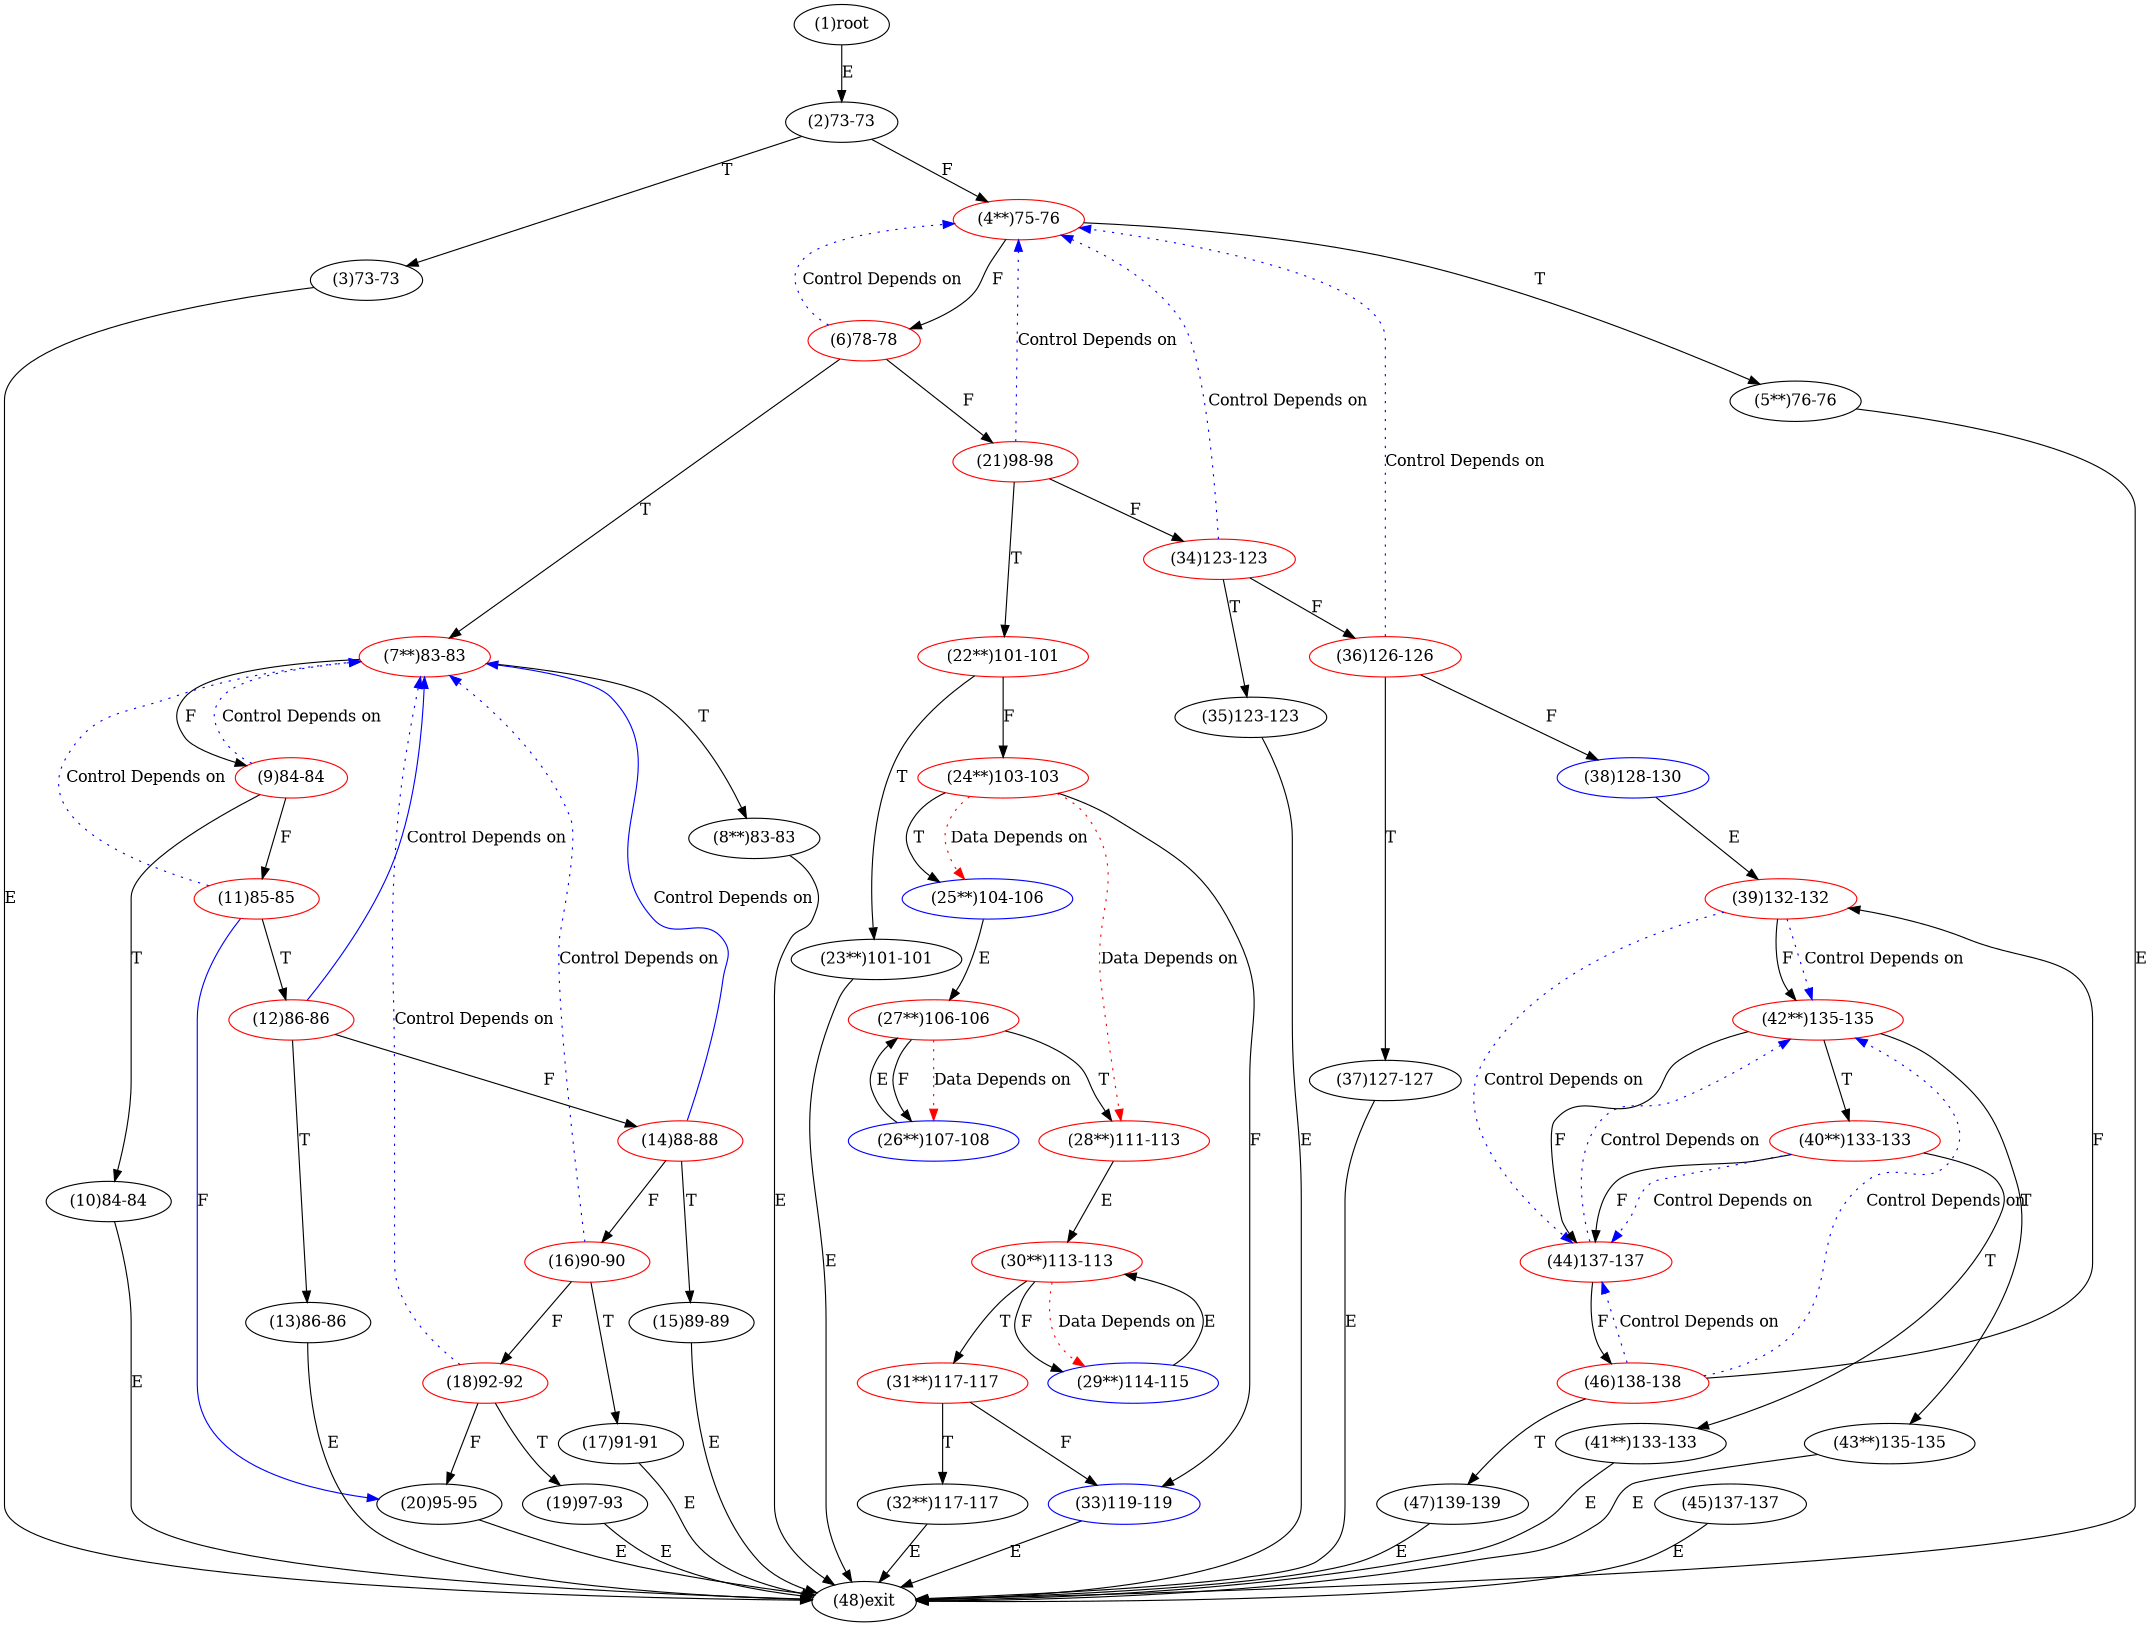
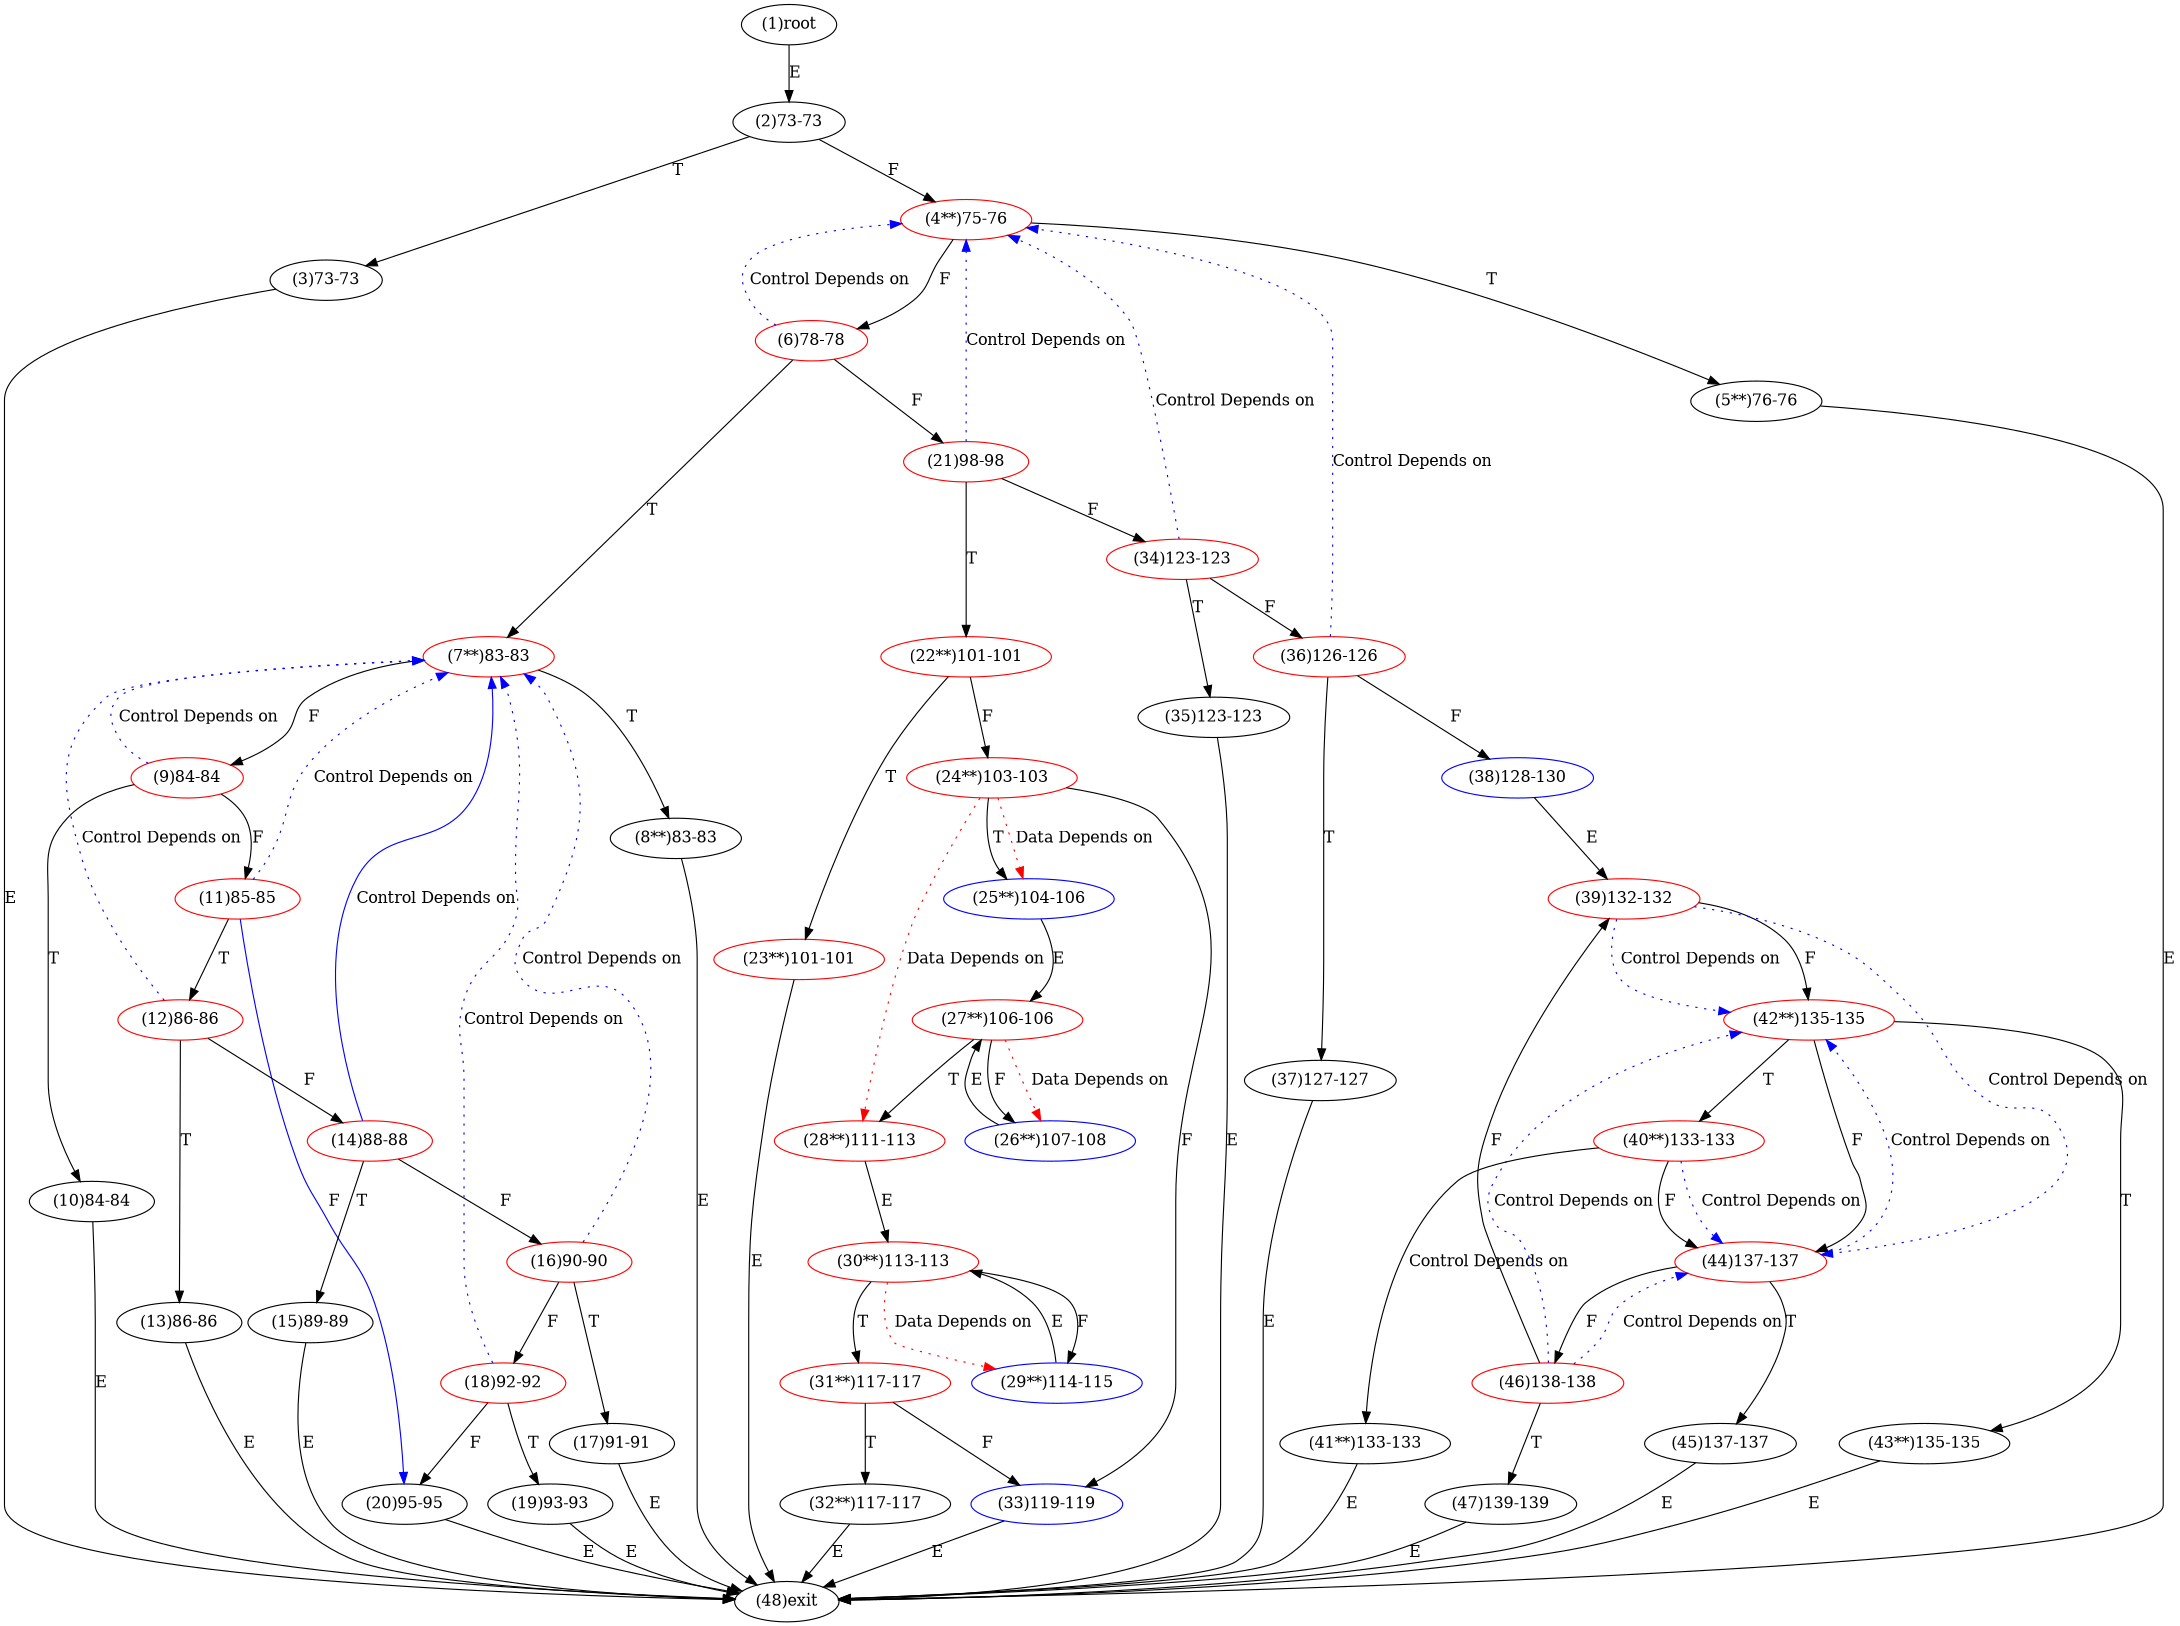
  digraph {
    node [color=red]
    n1 [label="(1)root" color=""]
    n2 [label="(2)73-73" color=""]
    n3 [label="(3)73-73" color=""]
    n4 [label="(4**)75-76"]
    n5 [label="(48)exit" color=""]
    n6 [label="(5**)76-76" color=""]
    n7 [label="(6)78-78"]
    n8 [label="(7**)83-83"]
    n9 [label="(21)98-98"]
    n10 [label="(8**)83-83" color=""]
    n11 [label="(9)84-84"]
    n12 [label="(22**)101-101"]
    n13 [label="(34)123-123"]
    n14 [label="(10)84-84" color=""]
    n15 [label="(11)85-85"]
    n16 [label="(12)86-86"]
    n17 [label="(20)95-95" color=""]
    n18 [label="(13)86-86" color=""]
    n19 [label="(14)88-88"]
    n20 [label="(15)89-89" color=""]
    n21 [label="(16)90-90"]
    n22 [label="(17)91-91" color=""]
    n23 [label="(18)92-92"]
-   n24 [label="(19)97-93" color=""]
-   n25 [label="(23**)101-101" color=""]
+   n24 [label="(19)93-93" color=""]
+   n25 [label="(23**)101-101"]
    n26 [label="(24**)103-103"]
    n27 [label="(35)123-123" color=""]
    n28 [label="(36)126-126"]
    n29 [color=blue label="(25**)104-106"]
    n30 [label="(28**)111-113"]
    n31 [color=blue label="(33)119-119"]
    n32 [label="(27**)106-106"]
    n33 [color=blue label="(26**)107-108"]
    n34 [label="(30**)113-113"]
    n35 [color=blue label="(29**)114-115"]
    n36 [label="(31**)117-117"]
    n37 [label="(32**)117-117" color=""]
    n38 [color=blue label="(38)128-130"]
    n39 [label="(37)127-127" color=""]
    n40 [label="(39)132-132"]
    n41 [label="(42**)135-135"]
    n42 [label="(44)137-137"]
    n43 [label="(40**)133-133"]
    n44 [label="(43**)135-135" color=""]
    n45 [label="(41**)133-133" color=""]
    n46 [label="(46)138-138"]
    n47 [label="(45)137-137" color=""]
    n48 [label="(47)139-139" color=""]
    n1 -> n2 [label=E]
    n2 -> n3 [label=T]
    n2 -> n4 [label=F]
    n3 -> n5 [label=E]
    n4 -> n6 [label=T]
    n4 -> n7 [label=F]
    n6 -> n5 [label=E]
    n7 -> n4 [color=blue label="Control Depends on" style=dotted]
    n7 -> n8 [label=T]
    n7 -> n9 [label=F]
    n8 -> n10 [label=T]
    n8 -> n11 [label=F]
    n9 -> n4 [color=blue label="Control Depends on" style=dotted]
    n9 -> n12 [label=T]
    n9 -> n13 [label=F]
    n10 -> n5 [label=E]
    n11 -> n8 [color=blue label="Control Depends on" style=dotted]
    n11 -> n14 [label=T]
    n11 -> n15 [label=F]
    n12 -> n25 [label=T]
    n12 -> n26 [label=F]
    n13 -> n4 [color=blue label="Control Depends on" style=dotted]
    n13 -> n27 [label=T]
    n13 -> n28 [label=F]
    n14 -> n5 [label=E]
    n15 -> n8 [color=blue label="Control Depends on" style=dotted]
    n15 -> n16 [label=T]
    n15 -> n17 [color=blue label=F]
-   n16 -> n8 [color=blue label="Control Depends on" style=solid]
+   n16 -> n8 [color=blue label="Control Depends on" style=dotted]
    n16 -> n18 [label=T]
    n16 -> n19 [label=F]
    n17 -> n5 [label=E]
    n18 -> n5 [label=E]
    n19 -> n8 [color=blue label="Control Depends on" style=solid]
    n19 -> n20 [label=T]
    n19 -> n21 [label=F]
    n20 -> n5 [label=E]
    n21 -> n8 [color=blue label="Control Depends on" style=dotted]
    n21 -> n22 [label=T]
    n21 -> n23 [label=F]
    n22 -> n5 [label=E]
    n23 -> n8 [color=blue label="Control Depends on" style=dotted]
    n23 -> n17 [label=F]
    n23 -> n24 [label=T]
    n24 -> n5 [label=E]
    n25 -> n5 [label=E]
    n26 -> n29 [label=T]
    n26 -> n29 [color=red label="Data Depends on" style=dotted]
    n26 -> n30 [color=red label="Data Depends on" style=dotted]
    n26 -> n31 [label=F]
    n27 -> n5 [label=E]
    n28 -> n4 [color=blue label="Control Depends on" style=dotted]
    n28 -> n38 [label=F]
    n28 -> n39 [label=T]
    n29 -> n32 [label=E]
    n30 -> n34 [label=E]
    n31 -> n5 [label=E]
    n32 -> n30 [label=T]
    n32 -> n33 [label=F]
    n32 -> n33 [color=red label="Data Depends on" style=dotted]
    n33 -> n32 [label=E]
    n34 -> n35 [label=F]
    n34 -> n35 [color=red label="Data Depends on" style=dotted]
    n34 -> n36 [label=T]
    n35 -> n34 [label=E]
    n36 -> n31 [label=F]
    n36 -> n37 [label=T]
    n37 -> n5 [label=E]
    n38 -> n40 [label=E]
    n39 -> n5 [label=E]
    n40 -> n41 [label=F]
    n40 -> n41 [color=blue label="Control Depends on" style=dotted]
    n40 -> n42 [color=blue label="Control Depends on" style=dotted]
    n41 -> n42 [label=F]
    n41 -> n43 [label=T]
    n41 -> n44 [label=T]
    n42 -> n41 [color=blue label="Control Depends on" style=dotted]
    n42 -> n46 [label=F]
+   n42 -> n47 [label=T]
    n43 -> n42 [label=F]
    n43 -> n42 [color=blue label="Control Depends on" style=dotted]
-   n43 -> n45 [label=T]
+   n43 -> n45 [label="Control Depends on"]
    n44 -> n5 [label=E]
    n45 -> n5 [label=E]
    n46 -> n40 [label=F]
    n46 -> n41 [color=blue label="Control Depends on" style=dotted]
    n46 -> n42 [color=blue label="Control Depends on" style=dotted]
    n46 -> n48 [label=T]
    n47 -> n5 [label=E]
    n48 -> n5 [label=E]
  }
